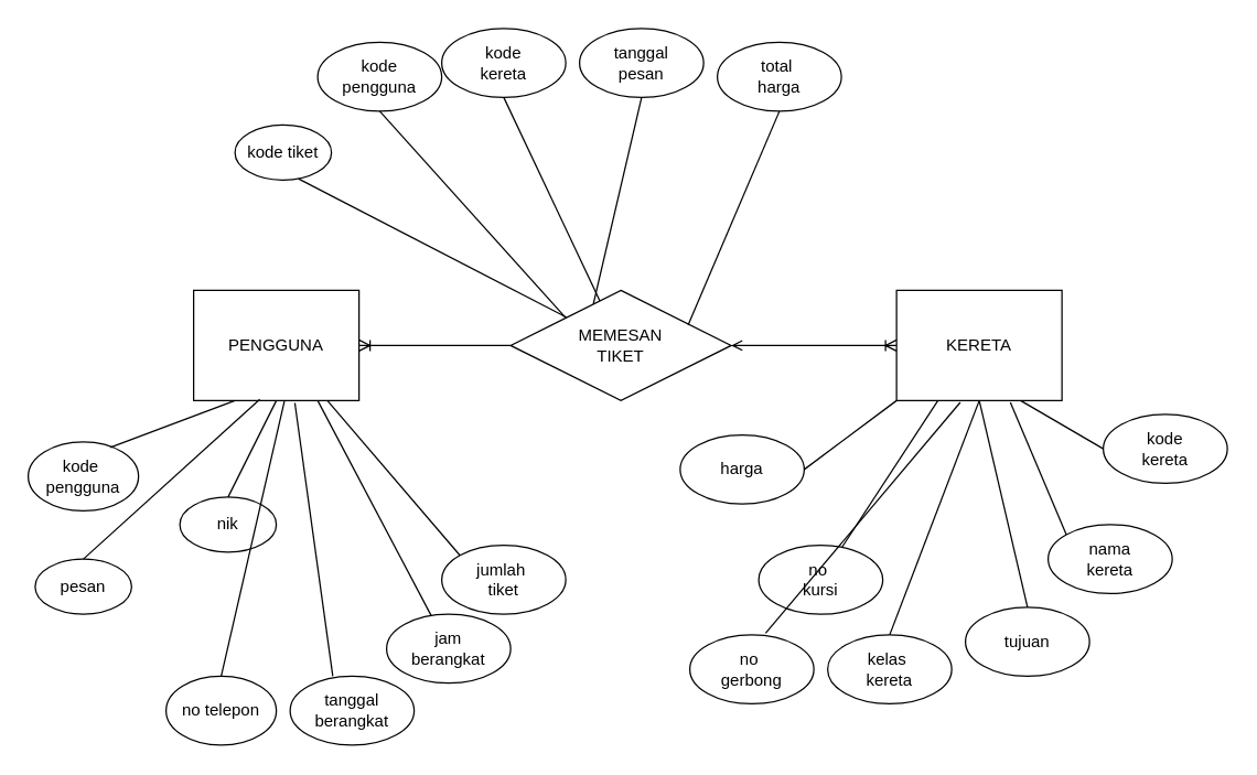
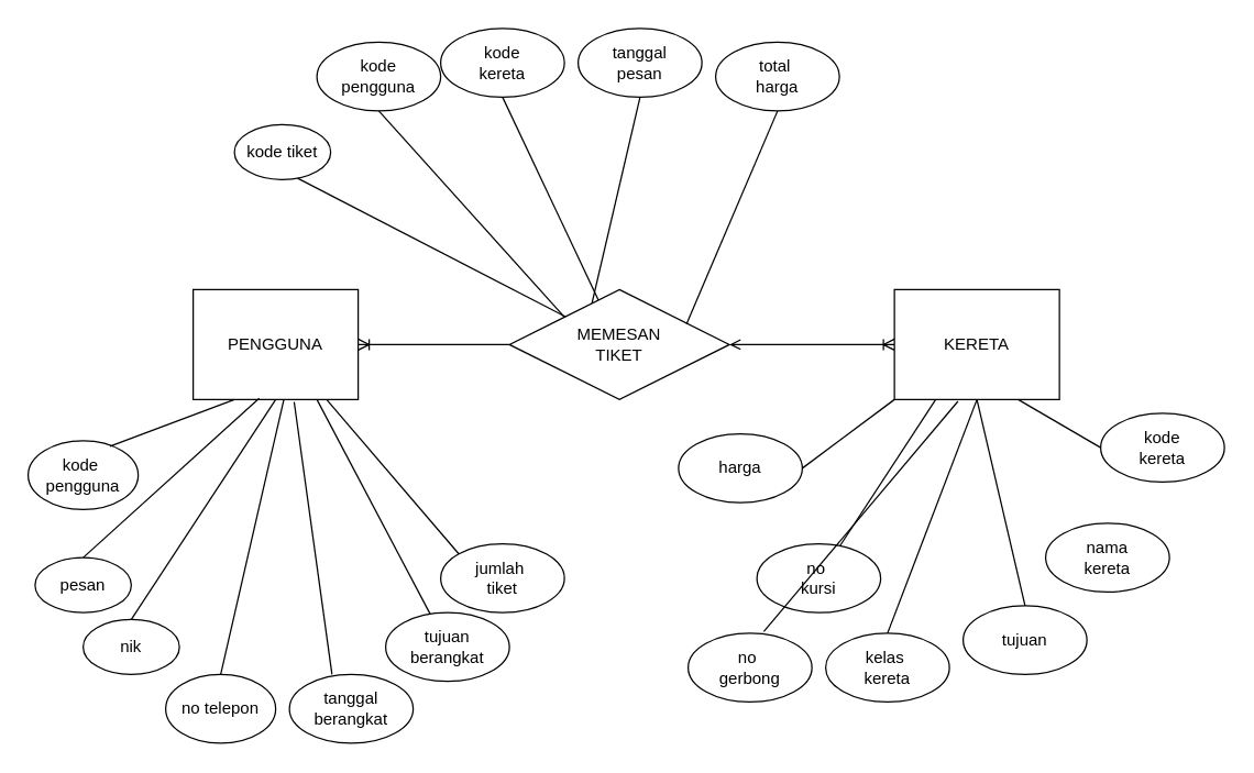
  <mxCell id="0" />
  <mxCell id="1" parent="0" />
  <mxCell id="2" style="edgeStyle=orthogonalEdgeStyle;rounded=0;orthogonalLoop=1;jettySize=auto;html=1;startArrow=ERoneToMany;startFill=0;endArrow=none;endFill=0;entryX=0;entryY=0.5;entryDx=0;entryDy=0;" parent="1" source="3" target="6" edge="1"><mxGeometry relative="1" as="geometry"><mxPoint x="360" y="250" as="targetPoint" /></mxGeometry></mxCell>
  <mxCell id="3" value="PENGGUNA" style="rounded=0;whiteSpace=wrap;html=1;" parent="1" vertex="1"><mxGeometry x="140" y="210" width="120" height="80" as="geometry" /></mxCell>
  <mxCell id="4" style="edgeStyle=orthogonalEdgeStyle;rounded=0;orthogonalLoop=1;jettySize=auto;html=1;startArrow=ERoneToMany;startFill=0;endArrow=open;endFill=0;entryX=1;entryY=0.5;entryDx=0;entryDy=0;" parent="1" source="5" target="6" edge="1"><mxGeometry relative="1" as="geometry"><mxPoint x="540" y="250" as="targetPoint" /></mxGeometry></mxCell>
  <mxCell id="5" value="KERETA" style="rounded=0;whiteSpace=wrap;html=1;" parent="1" vertex="1"><mxGeometry x="650" y="210" width="120" height="80" as="geometry" /></mxCell>
  <mxCell id="6" value="MEMESAN&lt;br&gt;TIKET" style="rhombus;whiteSpace=wrap;html=1;" parent="1" vertex="1"><mxGeometry x="370" y="210" width="160" height="80" as="geometry" /></mxCell>
  <mxCell id="7" value="pesan" style="ellipse;whiteSpace=wrap;html=1;" parent="1" vertex="1"><mxGeometry x="25" y="405" width="70" height="40" as="geometry" /></mxCell>
- <mxCell id="8" value="nik" style="ellipse;whiteSpace=wrap;html=1;" parent="1" vertex="1"><mxGeometry x="130" y="360" width="70" height="40" as="geometry" /></mxCell>
+ <mxCell id="8" value="nik" style="ellipse;whiteSpace=wrap;html=1;" parent="1" vertex="1"><mxGeometry x="60" y="450" width="70" height="40" as="geometry" /></mxCell>
  <mxCell id="9" value="no telepon" style="ellipse;whiteSpace=wrap;html=1;" parent="1" vertex="1"><mxGeometry x="120" y="490" width="80" height="50" as="geometry" /></mxCell>
  <mxCell id="10" value="kode tiket" style="ellipse;whiteSpace=wrap;html=1;" parent="1" vertex="1"><mxGeometry x="170" y="90" width="70" height="40" as="geometry" /></mxCell>
  <mxCell id="11" value="tanggal&lt;br&gt;berangkat" style="ellipse;whiteSpace=wrap;html=1;" parent="1" vertex="1"><mxGeometry x="210" y="490" width="90" height="50" as="geometry" /></mxCell>
- <mxCell id="12" value="jam&lt;br&gt;berangkat" style="ellipse;whiteSpace=wrap;html=1;" parent="1" vertex="1"><mxGeometry x="280" y="445" width="90" height="50" as="geometry" /></mxCell>
+ <mxCell id="12" value="tujuan&lt;br&gt;berangkat" style="ellipse;whiteSpace=wrap;html=1;" parent="1" vertex="1"><mxGeometry x="280" y="445" width="90" height="50" as="geometry" /></mxCell>
  <mxCell id="13" value="tanggal&lt;br&gt;pesan" style="ellipse;whiteSpace=wrap;html=1;" parent="1" vertex="1"><mxGeometry x="420" y="20" width="90" height="50" as="geometry" /></mxCell>
  <mxCell id="14" value="jumlah&amp;nbsp;&lt;br&gt;tiket" style="ellipse;whiteSpace=wrap;html=1;" parent="1" vertex="1"><mxGeometry x="320" y="395" width="90" height="50" as="geometry" /></mxCell>
  <mxCell id="15" value="total&amp;nbsp;&lt;br&gt;harga" style="ellipse;whiteSpace=wrap;html=1;" parent="1" vertex="1"><mxGeometry x="520" y="30" width="90" height="50" as="geometry" /></mxCell>
  <mxCell id="16" value="" style="endArrow=none;html=1;rounded=0;entryX=0.657;entryY=0.975;entryDx=0;entryDy=0;entryPerimeter=0;" parent="1" source="6" target="10" edge="1"><mxGeometry width="50" height="50" relative="1" as="geometry"><mxPoint x="210" y="190" as="sourcePoint" /><mxPoint x="260" y="140" as="targetPoint" /></mxGeometry></mxCell>
  <mxCell id="17" value="" style="endArrow=none;html=1;rounded=0;entryX=0.5;entryY=1;entryDx=0;entryDy=0;" parent="1" target="13" edge="1"><mxGeometry width="50" height="50" relative="1" as="geometry"><mxPoint x="430" y="220" as="sourcePoint" /><mxPoint x="345" y="80" as="targetPoint" /></mxGeometry></mxCell>
  <mxCell id="18" value="" style="endArrow=none;html=1;rounded=0;entryX=0.344;entryY=0;entryDx=0;entryDy=0;exitX=0.612;exitY=1.021;exitDx=0;exitDy=0;exitPerimeter=0;entryPerimeter=0;" parent="1" source="3" target="11" edge="1"><mxGeometry width="50" height="50" relative="1" as="geometry"><mxPoint x="433" y="248" as="sourcePoint" /><mxPoint x="285" y="160" as="targetPoint" /></mxGeometry></mxCell>
  <mxCell id="19" value="" style="endArrow=none;html=1;rounded=0;exitX=0.75;exitY=1;exitDx=0;exitDy=0;" parent="1" source="3" target="12" edge="1"><mxGeometry width="50" height="50" relative="1" as="geometry"><mxPoint x="443" y="258" as="sourcePoint" /><mxPoint x="295" y="170" as="targetPoint" /></mxGeometry></mxCell>
  <mxCell id="20" value="" style="endArrow=none;html=1;rounded=0;entryX=0;entryY=0;entryDx=0;entryDy=0;exitX=0.81;exitY=1.003;exitDx=0;exitDy=0;exitPerimeter=0;" parent="1" source="3" target="14" edge="1"><mxGeometry width="50" height="50" relative="1" as="geometry"><mxPoint x="453" y="268" as="sourcePoint" /><mxPoint x="305" y="180" as="targetPoint" /></mxGeometry></mxCell>
  <mxCell id="21" value="" style="endArrow=none;html=1;rounded=0;entryX=0.5;entryY=1;entryDx=0;entryDy=0;exitX=0.805;exitY=0.313;exitDx=0;exitDy=0;exitPerimeter=0;" parent="1" source="6" target="15" edge="1"><mxGeometry width="50" height="50" relative="1" as="geometry"><mxPoint x="507" y="232" as="sourcePoint" /><mxPoint x="315" y="190" as="targetPoint" /></mxGeometry></mxCell>
  <mxCell id="22" value="kode&lt;br&gt;kereta" style="ellipse;whiteSpace=wrap;html=1;" parent="1" vertex="1"><mxGeometry x="800" y="300" width="90" height="50" as="geometry" /></mxCell>
  <mxCell id="23" value="nama&lt;br&gt;kereta" style="ellipse;whiteSpace=wrap;html=1;" parent="1" vertex="1"><mxGeometry x="760" y="380" width="90" height="50" as="geometry" /></mxCell>
  <mxCell id="24" value="kelas&amp;nbsp;&lt;br&gt;kereta" style="ellipse;whiteSpace=wrap;html=1;" parent="1" vertex="1"><mxGeometry x="600" y="460" width="90" height="50" as="geometry" /></mxCell>
  <mxCell id="25" value="tujuan" style="ellipse;whiteSpace=wrap;html=1;" parent="1" vertex="1"><mxGeometry x="700" y="440" width="90" height="50" as="geometry" /></mxCell>
  <mxCell id="26" value="harga" style="ellipse;whiteSpace=wrap;html=1;" parent="1" vertex="1"><mxGeometry x="493" y="315" width="90" height="50" as="geometry" /></mxCell>
  <mxCell id="27" value="no&amp;nbsp;&lt;br&gt;gerbong" style="ellipse;whiteSpace=wrap;html=1;" parent="1" vertex="1"><mxGeometry x="500" y="460" width="90" height="50" as="geometry" /></mxCell>
  <mxCell id="28" value="no&amp;nbsp;&lt;br&gt;kursi" style="ellipse;whiteSpace=wrap;html=1;" parent="1" vertex="1"><mxGeometry x="550" y="395" width="90" height="50" as="geometry" /></mxCell>
  <mxCell id="29" value="" style="endArrow=none;html=1;rounded=0;exitX=1;exitY=0.5;exitDx=0;exitDy=0;" parent="1" source="26" edge="1"><mxGeometry width="50" height="50" relative="1" as="geometry"><mxPoint x="600" y="340" as="sourcePoint" /><mxPoint x="650" y="290" as="targetPoint" /></mxGeometry></mxCell>
  <mxCell id="30" value="" style="endArrow=none;html=1;rounded=0;entryX=0.25;entryY=1;entryDx=0;entryDy=0;" parent="1" source="28" target="5" edge="1"><mxGeometry width="50" height="50" relative="1" as="geometry"><mxPoint x="593" y="350" as="sourcePoint" /><mxPoint x="660" y="300" as="targetPoint" /></mxGeometry></mxCell>
  <mxCell id="31" value="" style="endArrow=none;html=1;rounded=0;exitX=0.611;exitY=-0.025;exitDx=0;exitDy=0;exitPerimeter=0;entryX=0.385;entryY=1.016;entryDx=0;entryDy=0;entryPerimeter=0;" parent="1" source="27" target="5" edge="1"><mxGeometry width="50" height="50" relative="1" as="geometry"><mxPoint x="603" y="360" as="sourcePoint" /><mxPoint x="670" y="310" as="targetPoint" /></mxGeometry></mxCell>
  <mxCell id="32" value="" style="endArrow=none;html=1;rounded=0;exitX=0.5;exitY=0;exitDx=0;exitDy=0;" parent="1" source="24" edge="1"><mxGeometry width="50" height="50" relative="1" as="geometry"><mxPoint x="635" y="450" as="sourcePoint" /><mxPoint x="710" y="290" as="targetPoint" /><Array as="points"><mxPoint x="710" y="290" /></Array></mxGeometry></mxCell>
  <mxCell id="33" value="" style="endArrow=none;html=1;rounded=0;exitX=0.5;exitY=0;exitDx=0;exitDy=0;entryX=0.5;entryY=1;entryDx=0;entryDy=0;" parent="1" source="25" target="5" edge="1"><mxGeometry width="50" height="50" relative="1" as="geometry"><mxPoint x="623" y="380" as="sourcePoint" /><mxPoint x="690" y="330" as="targetPoint" /></mxGeometry></mxCell>
- <mxCell id="34" value="" style="endArrow=none;html=1;rounded=0;exitX=0;exitY=0;exitDx=0;exitDy=0;entryX=0.688;entryY=1.016;entryDx=0;entryDy=0;entryPerimeter=0;" parent="1" source="23" target="5" edge="1"><mxGeometry width="50" height="50" relative="1" as="geometry"><mxPoint x="633" y="390" as="sourcePoint" /><mxPoint x="700" y="340" as="targetPoint" /></mxGeometry></mxCell>
  <mxCell id="35" value="" style="endArrow=none;html=1;rounded=0;exitX=0.75;exitY=1;exitDx=0;exitDy=0;entryX=0;entryY=0.5;entryDx=0;entryDy=0;" parent="1" source="5" target="22" edge="1"><mxGeometry width="50" height="50" relative="1" as="geometry"><mxPoint x="643" y="400" as="sourcePoint" /><mxPoint x="710" y="350" as="targetPoint" /></mxGeometry></mxCell>
  <mxCell id="36" value="" style="endArrow=none;html=1;rounded=0;exitX=0.5;exitY=0;exitDx=0;exitDy=0;entryX=0.4;entryY=0.988;entryDx=0;entryDy=0;entryPerimeter=0;" parent="1" source="7" target="3" edge="1"><mxGeometry width="50" height="50" relative="1" as="geometry"><mxPoint x="110" y="340" as="sourcePoint" /><mxPoint x="160" y="290" as="targetPoint" /></mxGeometry></mxCell>
  <mxCell id="37" value="" style="endArrow=none;html=1;rounded=0;entryX=0.5;entryY=1;entryDx=0;entryDy=0;exitX=0.5;exitY=0;exitDx=0;exitDy=0;" parent="1" source="8" target="3" edge="1"><mxGeometry width="50" height="50" relative="1" as="geometry"><mxPoint x="190" y="390" as="sourcePoint" /><mxPoint x="170" y="300" as="targetPoint" /></mxGeometry></mxCell>
  <mxCell id="38" value="" style="endArrow=none;html=1;rounded=0;exitX=0.5;exitY=0;exitDx=0;exitDy=0;entryX=0.55;entryY=0.997;entryDx=0;entryDy=0;entryPerimeter=0;" parent="1" source="9" target="3" edge="1"><mxGeometry width="50" height="50" relative="1" as="geometry"><mxPoint x="155" y="360" as="sourcePoint" /><mxPoint x="180" y="310" as="targetPoint" /></mxGeometry></mxCell>
  <mxCell id="39" value="kode&amp;nbsp;&lt;br&gt;pengguna" style="ellipse;whiteSpace=wrap;html=1;" parent="1" vertex="1"><mxGeometry x="20" y="320" width="80" height="50" as="geometry" /></mxCell>
  <mxCell id="40" value="" style="endArrow=none;html=1;rounded=0;exitX=0.744;exitY=0.08;exitDx=0;exitDy=0;entryX=0.25;entryY=1;entryDx=0;entryDy=0;exitPerimeter=0;" parent="1" source="39" target="3" edge="1"><mxGeometry width="50" height="50" relative="1" as="geometry"><mxPoint x="185" y="390" as="sourcePoint" /><mxPoint x="198" y="299" as="targetPoint" /></mxGeometry></mxCell>
  <mxCell id="41" value="kode&lt;br&gt;kereta" style="ellipse;whiteSpace=wrap;html=1;" parent="1" vertex="1"><mxGeometry x="320" y="20" width="90" height="50" as="geometry" /></mxCell>
  <mxCell id="42" value="kode&lt;br&gt;pengguna" style="ellipse;whiteSpace=wrap;html=1;" parent="1" vertex="1"><mxGeometry x="230" y="30" width="90" height="50" as="geometry" /></mxCell>
  <mxCell id="43" value="" style="endArrow=none;html=1;rounded=0;entryX=0.5;entryY=1;entryDx=0;entryDy=0;exitX=0;exitY=0;exitDx=0;exitDy=0;" parent="1" source="6" target="42" edge="1"><mxGeometry width="50" height="50" relative="1" as="geometry"><mxPoint x="415" y="242" as="sourcePoint" /><mxPoint x="176" y="149" as="targetPoint" /></mxGeometry></mxCell>
  <mxCell id="44" value="" style="endArrow=none;html=1;rounded=0;entryX=0.5;entryY=1;entryDx=0;entryDy=0;" parent="1" source="6" target="41" edge="1"><mxGeometry width="50" height="50" relative="1" as="geometry"><mxPoint x="425" y="252" as="sourcePoint" /><mxPoint x="186" y="159" as="targetPoint" /></mxGeometry></mxCell>
